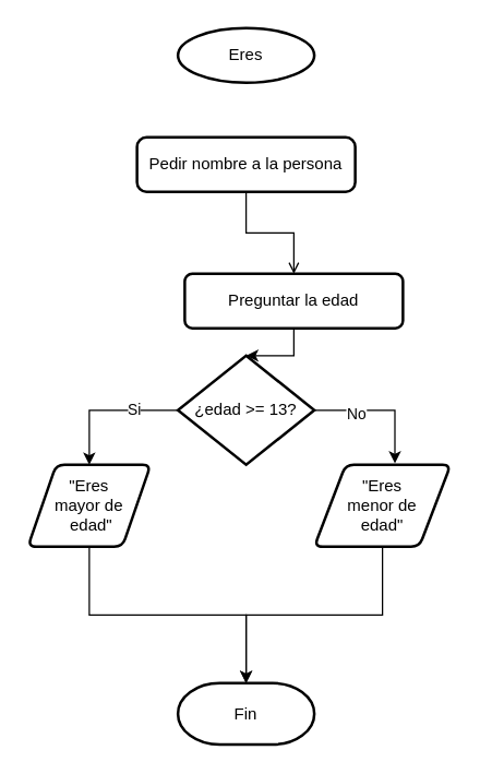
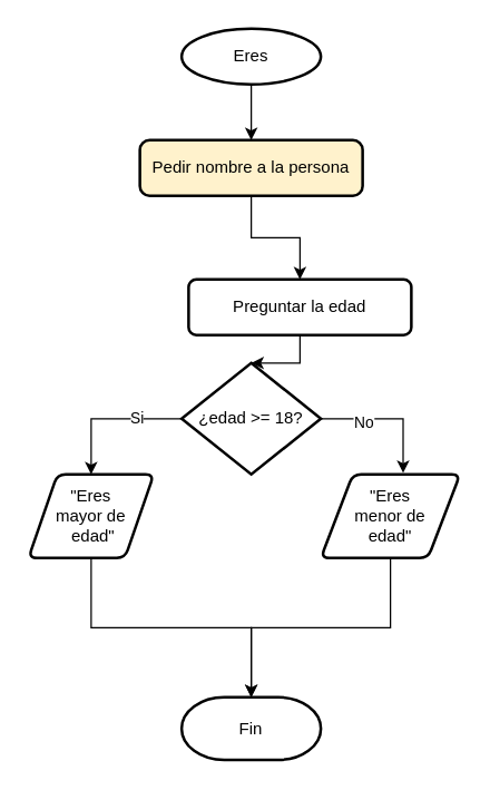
  <mxCell id="0" />
  <mxCell id="1" parent="0" />
+ <mxCell id="2" style="edgeStyle=orthogonalEdgeStyle;rounded=0;orthogonalLoop=1;jettySize=auto;html=1;exitX=0.5;exitY=1;exitDx=0;exitDy=0;exitPerimeter=0;entryX=0.5;entryY=0;entryDx=0;entryDy=0;" parent="1" source="3" target="5" edge="1"><mxGeometry relative="1" as="geometry" /></mxCell>
  <mxCell id="3" value="Eres" style="strokeWidth=2;html=1;shape=mxgraph.flowchart.start_1;whiteSpace=wrap;" parent="1" vertex="1"><mxGeometry x="130" y="20" width="100" height="40" as="geometry" /></mxCell>
- <mxCell id="4" value="" style="edgeStyle=orthogonalEdgeStyle;rounded=0;orthogonalLoop=1;jettySize=auto;html=1;endArrow=open;" parent="1" source="5" target="6" edge="1"><mxGeometry relative="1" as="geometry" /></mxCell>
- <mxCell id="5" value="Pedir nombre a la persona" style="rounded=1;whiteSpace=wrap;html=1;absoluteArcSize=1;arcSize=14;strokeWidth=2;" parent="1" vertex="1"><mxGeometry x="100" y="100" width="160" height="40" as="geometry" /></mxCell>
+ <mxCell id="4" value="" style="edgeStyle=orthogonalEdgeStyle;rounded=0;orthogonalLoop=1;jettySize=auto;html=1;" parent="1" source="5" target="6" edge="1"><mxGeometry relative="1" as="geometry" /></mxCell>
+ <mxCell id="5" value="Pedir nombre a la persona" style="rounded=1;whiteSpace=wrap;html=1;absoluteArcSize=1;arcSize=14;strokeWidth=2;fillColor=#fff2cc;" parent="1" vertex="1"><mxGeometry x="100" y="100" width="160" height="40" as="geometry" /></mxCell>
  <mxCell id="6" value="Preguntar la edad" style="whiteSpace=wrap;html=1;rounded=1;arcSize=14;strokeWidth=2;" parent="1" vertex="1"><mxGeometry x="135" y="200" width="160" height="40" as="geometry" /></mxCell>
  <mxCell id="7" style="edgeStyle=orthogonalEdgeStyle;rounded=0;orthogonalLoop=1;jettySize=auto;html=1;entryX=0.5;entryY=0;entryDx=0;entryDy=0;" parent="1" source="9" target="11" edge="1"><mxGeometry relative="1" as="geometry" /></mxCell>
  <mxCell id="8" value="Si" style="edgeLabel;html=1;align=center;verticalAlign=middle;resizable=0;points=[];" parent="7" vertex="1" connectable="0"><mxGeometry x="-0.365" y="-1" relative="1" as="geometry"><mxPoint as="offset" /></mxGeometry></mxCell>
- <mxCell id="9" value="¿edad &amp;gt;= 13?" style="strokeWidth=2;html=1;shape=mxgraph.flowchart.decision;whiteSpace=wrap;" parent="1" vertex="1"><mxGeometry x="130" y="260" width="100" height="80" as="geometry" /></mxCell>
+ <mxCell id="9" value="¿edad &amp;gt;= 18?" style="strokeWidth=2;html=1;shape=mxgraph.flowchart.decision;whiteSpace=wrap;" parent="1" vertex="1"><mxGeometry x="130" y="260" width="100" height="80" as="geometry" /></mxCell>
  <mxCell id="10" style="edgeStyle=orthogonalEdgeStyle;rounded=0;orthogonalLoop=1;jettySize=auto;html=1;exitX=0.5;exitY=1;exitDx=0;exitDy=0;entryX=0.5;entryY=0;entryDx=0;entryDy=0;entryPerimeter=0;" parent="1" source="6" target="9" edge="1"><mxGeometry relative="1" as="geometry" /></mxCell>
  <mxCell id="11" value="&quot;Eres&lt;div&gt;mayor de&lt;/div&gt;&lt;div&gt;&amp;nbsp;edad&quot;&lt;/div&gt;" style="shape=parallelogram;html=1;strokeWidth=2;perimeter=parallelogramPerimeter;whiteSpace=wrap;rounded=1;arcSize=12;size=0.23;" parent="1" vertex="1"><mxGeometry x="20" y="340" width="90" height="60" as="geometry" /></mxCell>
  <mxCell id="12" style="edgeStyle=orthogonalEdgeStyle;rounded=0;orthogonalLoop=1;jettySize=auto;html=1;exitX=0.5;exitY=1;exitDx=0;exitDy=0;" edge="1" parent="1" source="13" target="16"><mxGeometry relative="1" as="geometry" /></mxCell>
  <mxCell id="13" value="&quot;Eres&lt;div&gt;menor de&lt;/div&gt;&lt;div&gt;edad&quot;&lt;/div&gt;" style="shape=parallelogram;html=1;strokeWidth=2;perimeter=parallelogramPerimeter;whiteSpace=wrap;rounded=1;arcSize=12;size=0.23;" parent="1" vertex="1"><mxGeometry x="230" y="340" width="100" height="60" as="geometry" /></mxCell>
  <mxCell id="14" style="edgeStyle=orthogonalEdgeStyle;rounded=0;orthogonalLoop=1;jettySize=auto;html=1;exitX=1;exitY=0.5;exitDx=0;exitDy=0;exitPerimeter=0;entryX=0.591;entryY=-0.017;entryDx=0;entryDy=0;entryPerimeter=0;" parent="1" source="9" target="13" edge="1"><mxGeometry relative="1" as="geometry" /></mxCell>
  <mxCell id="15" value="No" style="edgeLabel;html=1;align=center;verticalAlign=middle;resizable=0;points=[];" parent="14" vertex="1" connectable="0"><mxGeometry x="-0.385" y="-2" relative="1" as="geometry"><mxPoint as="offset" /></mxGeometry></mxCell>
  <mxCell id="16" value="Fin" style="strokeWidth=2;html=1;shape=mxgraph.flowchart.terminator;whiteSpace=wrap;" parent="1" vertex="1"><mxGeometry x="130" y="500" width="100" height="45" as="geometry" /></mxCell>
  <mxCell id="17" style="edgeStyle=orthogonalEdgeStyle;rounded=0;orthogonalLoop=1;jettySize=auto;html=1;exitX=0.5;exitY=1;exitDx=0;exitDy=0;entryX=0.5;entryY=0;entryDx=0;entryDy=0;entryPerimeter=0;" edge="1" parent="1" source="11" target="16"><mxGeometry relative="1" as="geometry" /></mxCell>
